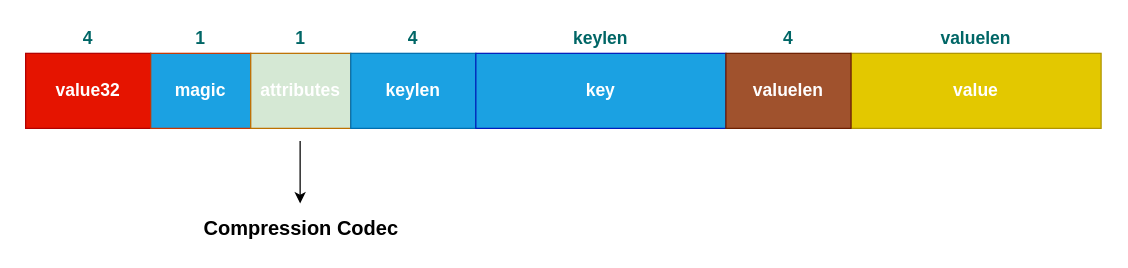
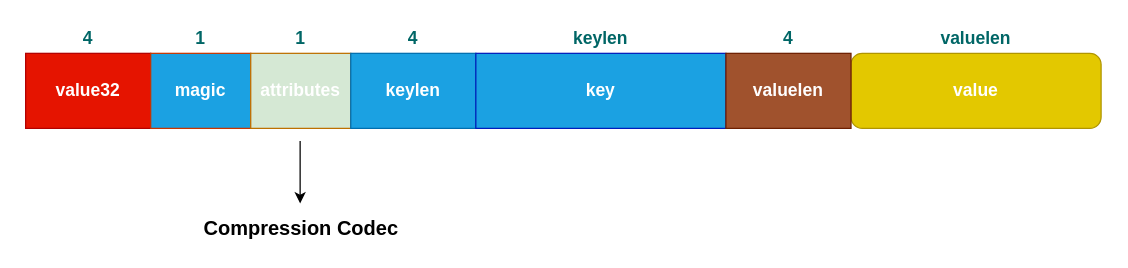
  <mxCell id="0" />
  <mxCell id="1" parent="0" />
  <mxCell id="2" value="value32" style="rounded=0;whiteSpace=wrap;html=1;fontSize=14;fillColor=#e51400;strokeColor=#B20000;fontColor=#ffffff;fontStyle=1" vertex="1" parent="1"><mxGeometry x="20" y="42" width="100" height="60" as="geometry" /></mxCell>
  <mxCell id="3" value="magic" style="rounded=0;whiteSpace=wrap;html=1;fontSize=14;fillColor=#1ba1e2;strokeColor=#C73500;fontColor=#ffffff;fontStyle=1;" vertex="1" parent="1"><mxGeometry x="120" y="42" width="80" height="60" as="geometry" /></mxCell>
  <mxCell id="4" value="attributes" style="rounded=0;whiteSpace=wrap;html=1;fontSize=14;fillColor=#d5e8d4;strokeColor=#BD7000;fontColor=#ffffff;fontStyle=1;" vertex="1" parent="1"><mxGeometry x="200" y="42" width="80" height="60" as="geometry" /></mxCell>
  <mxCell id="5" value="4" style="text;html=1;strokeColor=none;fillColor=none;align=center;verticalAlign=middle;whiteSpace=wrap;rounded=0;fontSize=14;fontStyle=1;fontColor=#006666;" vertex="1" parent="1"><mxGeometry x="50" y="20" width="40" height="20" as="geometry" /></mxCell>
  <mxCell id="6" value="1" style="text;html=1;strokeColor=none;fillColor=none;align=center;verticalAlign=middle;whiteSpace=wrap;rounded=0;fontSize=14;fontStyle=1;fontColor=#006666;" vertex="1" parent="1"><mxGeometry x="140" y="20" width="40" height="20" as="geometry" /></mxCell>
  <mxCell id="7" value="1" style="text;html=1;strokeColor=none;fillColor=none;align=center;verticalAlign=middle;whiteSpace=wrap;rounded=0;fontSize=14;fontStyle=1;fontColor=#006666;" vertex="1" parent="1"><mxGeometry x="220" y="20" width="40" height="20" as="geometry" /></mxCell>
  <mxCell id="8" value="keylen" style="rounded=0;whiteSpace=wrap;html=1;fontSize=14;fillColor=#1ba1e2;strokeColor=#006EAF;fontColor=#ffffff;fontStyle=1" vertex="1" parent="1"><mxGeometry x="280" y="42" width="100" height="60" as="geometry" /></mxCell>
  <mxCell id="9" value="4" style="text;html=1;strokeColor=none;fillColor=none;align=center;verticalAlign=middle;whiteSpace=wrap;rounded=0;fontSize=14;fontStyle=1;fontColor=#006666;" vertex="1" parent="1"><mxGeometry x="310" y="20" width="40" height="20" as="geometry" /></mxCell>
- <mxCell id="10" value="value" style="rounded=0;whiteSpace=wrap;html=1;fontSize=14;fillColor=#e3c800;strokeColor=#B09500;fontColor=#ffffff;fontStyle=1" vertex="1" parent="1"><mxGeometry x="680" y="42" width="200" height="60" as="geometry" /></mxCell>
+ <mxCell id="10" value="value" style="whiteSpace=wrap;html=1;fontSize=14;fillColor=#e3c800;strokeColor=#B09500;fontColor=#ffffff;fontStyle=1;rounded=1;" vertex="1" parent="1"><mxGeometry x="680" y="42" width="200" height="60" as="geometry" /></mxCell>
  <mxCell id="11" value="valuelen" style="text;html=1;strokeColor=none;fillColor=none;align=center;verticalAlign=middle;whiteSpace=wrap;rounded=0;fontSize=14;fontStyle=1;fontColor=#006666;" vertex="1" parent="1"><mxGeometry x="740" y="20" width="80" height="20" as="geometry" /></mxCell>
  <mxCell id="12" value="key" style="rounded=0;whiteSpace=wrap;html=1;fontSize=14;fillColor=#1ba1e2;strokeColor=#001DBC;fontColor=#ffffff;fontStyle=1;" vertex="1" parent="1"><mxGeometry x="380" y="42" width="200" height="60" as="geometry" /></mxCell>
  <mxCell id="13" value="keylen" style="text;html=1;strokeColor=none;fillColor=none;align=center;verticalAlign=middle;whiteSpace=wrap;rounded=0;fontSize=14;fontStyle=1;fontColor=#006666;" vertex="1" parent="1"><mxGeometry x="460" y="20" width="40" height="20" as="geometry" /></mxCell>
  <mxCell id="14" value="valuelen" style="rounded=0;whiteSpace=wrap;html=1;fontSize=14;fillColor=#a0522d;strokeColor=#6D1F00;fontColor=#ffffff;fontStyle=1" vertex="1" parent="1"><mxGeometry x="580" y="42" width="100" height="60" as="geometry" /></mxCell>
  <mxCell id="15" value="4" style="text;html=1;strokeColor=none;fillColor=none;align=center;verticalAlign=middle;whiteSpace=wrap;rounded=0;fontSize=14;fontStyle=1;fontColor=#006666;" vertex="1" parent="1"><mxGeometry x="610" y="20" width="40" height="20" as="geometry" /></mxCell>
  <mxCell id="16" value="" style="endArrow=classic;html=1;" edge="1" parent="1"><mxGeometry width="50" height="50" relative="1" as="geometry"><mxPoint x="239.5" y="112" as="sourcePoint" /><mxPoint x="239.5" y="162" as="targetPoint" /></mxGeometry></mxCell>
  <mxCell id="17" value="Compression Codec" style="text;html=1;strokeColor=none;fillColor=none;align=center;verticalAlign=middle;whiteSpace=wrap;rounded=0;fontSize=16;fontStyle=1;fontFamily=Helvetica;" vertex="1" parent="1"><mxGeometry x="152.5" y="172" width="175" height="20" as="geometry" /></mxCell>
